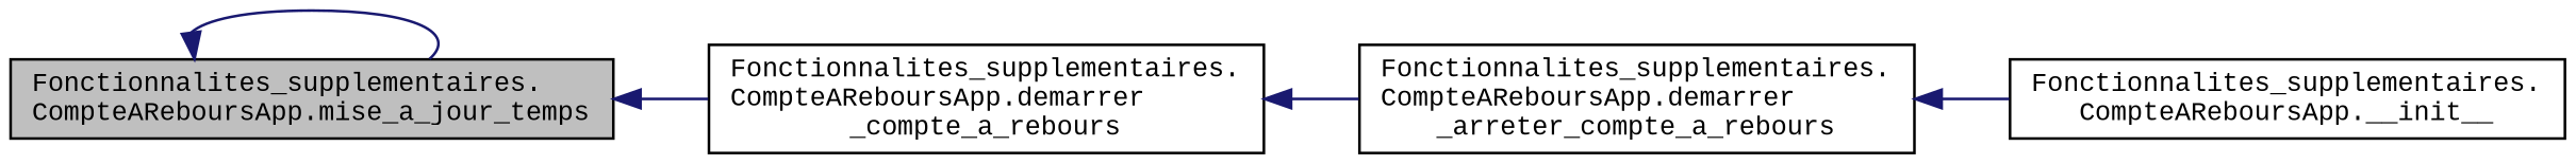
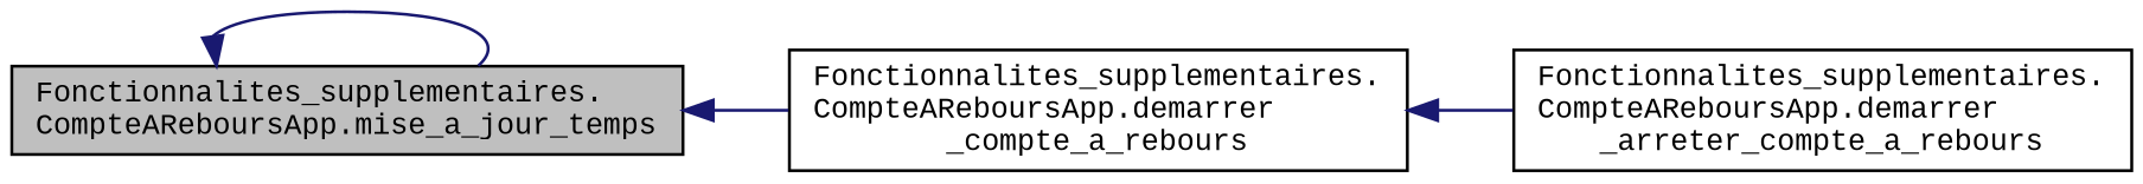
  digraph {
    rankdir=LR
    fontname="Liberation Mono"
    node [color=black fillcolor=white fontname="Liberation Mono" fontsize=10 shape=record style=filled]
    edge [color=midnightblue dir=back fontname="Liberation Mono" fontsize=10 labelfontname=Helvetica labelfontsize=10 style=solid]
    n1 [fillcolor=grey75 fontcolor=black height=0.2 label="Fonctionnalites_supplementaires.\lCompteAReboursApp.mise_a_jour_temps" width=0.4]
    n2 [height=0.2 label="Fonctionnalites_supplementaires.\lCompteAReboursApp.demarrer\l_compte_a_rebours" width=0.4]
    n3 [height=0.2 label="Fonctionnalites_supplementaires.\lCompteAReboursApp.demarrer\l_arreter_compte_a_rebours" width=0.4]
-   n4 [height=0.2 label="Fonctionnalites_supplementaires.\lCompteAReboursApp.__init__" width=0.4]
    n1 -> n1
    n1 -> n2
    n2 -> n3
-   n3 -> n4
  }
